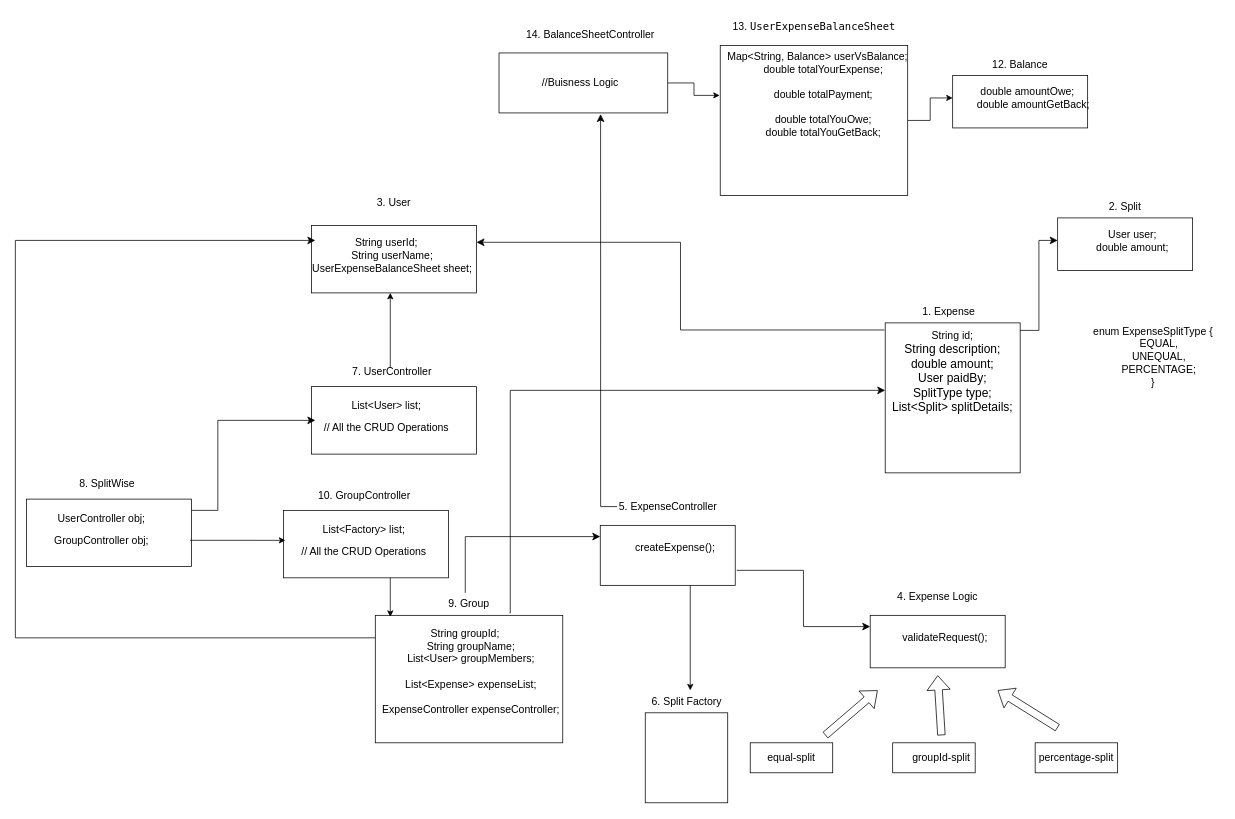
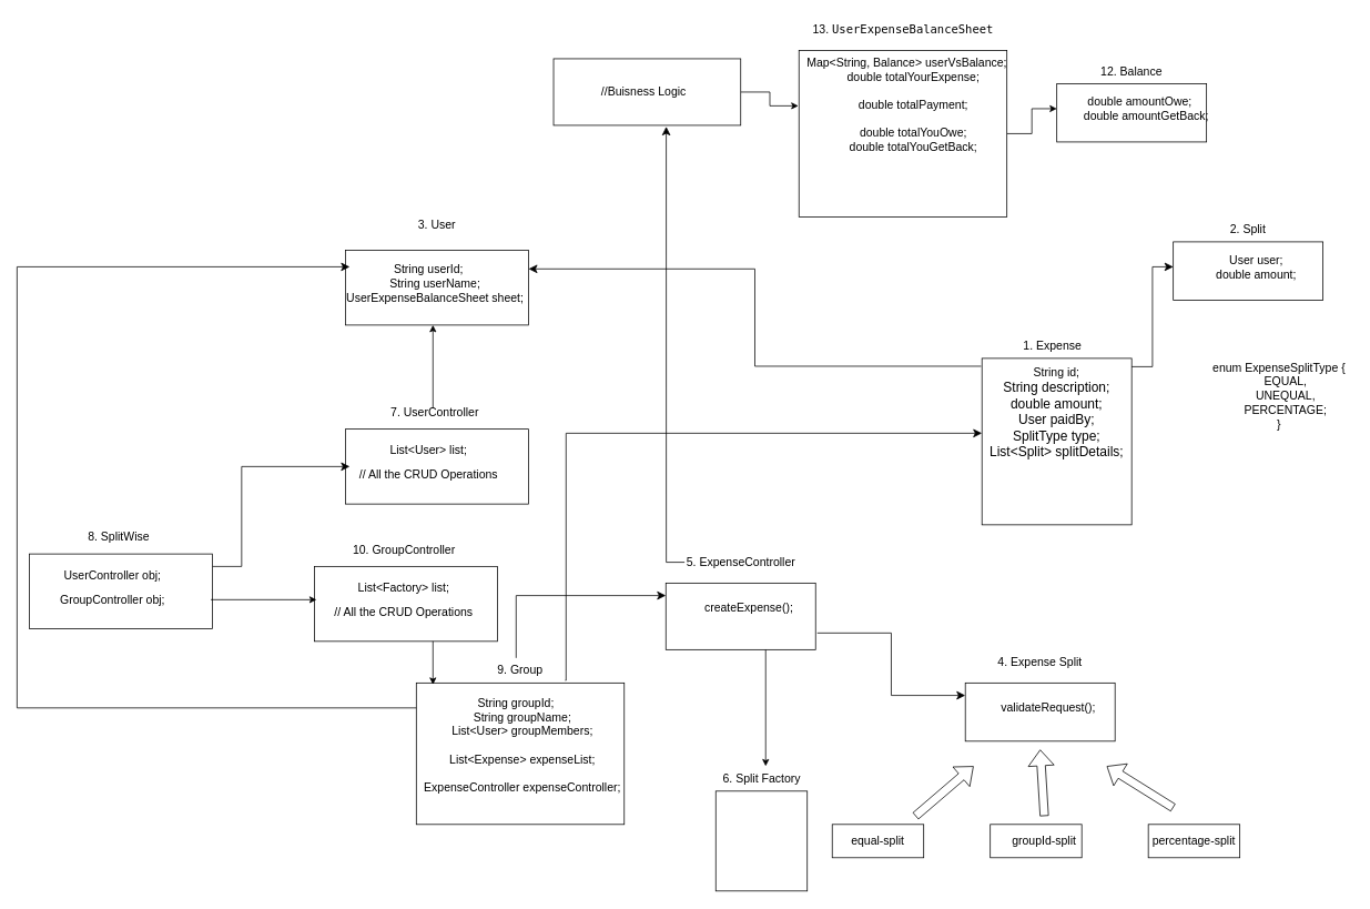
  <mxCell id="0" />
  <mxCell id="1" parent="0" />
  <mxCell id="2" value="" style="rounded=0;whiteSpace=wrap;html=1;" vertex="1" parent="1"><mxGeometry x="1180" y="430" width="180" height="200" as="geometry" /></mxCell>
  <mxCell id="3" value="&lt;font style=&quot;font-size: 14px;&quot;&gt;String id;&lt;/font&gt;&lt;div&gt;&lt;font size=&quot;3&quot;&gt;String description;&lt;/font&gt;&lt;/div&gt;&lt;div&gt;&lt;font size=&quot;3&quot;&gt;double amount;&lt;/font&gt;&lt;/div&gt;&lt;div&gt;&lt;font size=&quot;3&quot;&gt;User paidBy;&lt;/font&gt;&lt;/div&gt;&lt;div&gt;&lt;font size=&quot;3&quot;&gt;SplitType type;&lt;/font&gt;&lt;/div&gt;&lt;div&gt;&lt;font size=&quot;3&quot;&gt;List&amp;lt;Split&amp;gt; splitDetails;&lt;/font&gt;&lt;/div&gt;" style="text;html=1;align=center;verticalAlign=middle;whiteSpace=wrap;rounded=0;" vertex="1" parent="1"><mxGeometry x="1170" y="440" width="200" height="110" as="geometry" /></mxCell>
  <mxCell id="4" value="&lt;pre lang=&quot;java&quot; class=&quot;code highlight&quot;&gt;&lt;font face=&quot;Helvetica&quot; style=&quot;font-size: 14px;&quot;&gt;&lt;span class=&quot;hljs-keyword&quot;&gt;enum&lt;/span&gt;&lt;span class=&quot;&quot;&gt; &lt;/span&gt;&lt;span class=&quot;hljs-title.class&quot;&gt;ExpenseSplitType&lt;/span&gt;&lt;span class=&quot;&quot;&gt; {&lt;/span&gt;&lt;br/&gt;&lt;span class=&quot;&quot;&gt;    EQUAL,&lt;/span&gt;&lt;br/&gt;&lt;span class=&quot;&quot;&gt;    UNEQUAL,&lt;/span&gt;&lt;br/&gt;&lt;span class=&quot;&quot;&gt;    PERCENTAGE;&lt;/span&gt;&lt;br/&gt;&lt;span class=&quot;&quot;&gt;}&lt;/span&gt;&lt;/font&gt;&lt;br/&gt;&lt;/pre&gt;" style="text;html=1;align=center;verticalAlign=middle;whiteSpace=wrap;rounded=0;" vertex="1" parent="1"><mxGeometry x="1450" y="430" width="175" height="90" as="geometry" /></mxCell>
  <mxCell id="5" value="&lt;font style=&quot;font-size: 14px;&quot;&gt;1. Expense&lt;/font&gt;" style="text;html=1;align=center;verticalAlign=middle;whiteSpace=wrap;rounded=0;" vertex="1" parent="1"><mxGeometry x="1225" y="400" width="80" height="30" as="geometry" /></mxCell>
  <mxCell id="6" value="" style="rounded=0;whiteSpace=wrap;html=1;" vertex="1" parent="1"><mxGeometry x="1410" y="290" width="180" height="70" as="geometry" /></mxCell>
  <mxCell id="7" value="&lt;span style=&quot;font-size: 14px;&quot;&gt;User user;&lt;/span&gt;&lt;div&gt;&lt;span style=&quot;font-size: 14px;&quot;&gt;double amount;&lt;/span&gt;&lt;/div&gt;" style="text;html=1;align=center;verticalAlign=middle;whiteSpace=wrap;rounded=0;" vertex="1" parent="1"><mxGeometry x="1410" y="290" width="200" height="60" as="geometry" /></mxCell>
  <mxCell id="8" value="&lt;span style=&quot;font-size: 14px;&quot;&gt;2. Split&lt;/span&gt;" style="text;html=1;align=center;verticalAlign=middle;whiteSpace=wrap;rounded=0;" vertex="1" parent="1"><mxGeometry x="1460" y="260" width="80" height="30" as="geometry" /></mxCell>
  <mxCell id="9" value="" style="edgeStyle=elbowEdgeStyle;elbow=horizontal;endArrow=classic;html=1;curved=0;rounded=0;endSize=8;startSize=8;entryX=0;entryY=0.5;entryDx=0;entryDy=0;" edge="1" parent="1" target="7"><mxGeometry width="50" height="50" relative="1" as="geometry"><mxPoint x="1360" y="440" as="sourcePoint" /><mxPoint x="1290" y="580" as="targetPoint" /></mxGeometry></mxCell>
  <mxCell id="10" value="" style="rounded=0;whiteSpace=wrap;html=1;" vertex="1" parent="1"><mxGeometry x="415" y="300" width="220" height="90" as="geometry" /></mxCell>
  <mxCell id="11" value="&lt;pre lang=&quot;java&quot; class=&quot;code highlight&quot;&gt;&lt;font style=&quot;font-size: 14px;&quot; face=&quot;Helvetica&quot;&gt;&lt;span class=&quot;&quot;&gt;String userId;&lt;/span&gt;&lt;br&gt;&lt;span class=&quot;&quot;&gt;    String userName;&lt;/span&gt;&lt;br&gt;&lt;span class=&quot;&quot;&gt;    UserExpenseBalanceSheet sheet;&lt;/span&gt;&lt;/font&gt;&lt;br&gt;&lt;/pre&gt;" style="text;html=1;align=center;verticalAlign=middle;whiteSpace=wrap;rounded=0;" vertex="1" parent="1"><mxGeometry x="400" y="285" width="230" height="110" as="geometry" /></mxCell>
  <mxCell id="12" value="&lt;span style=&quot;font-size: 14px;&quot;&gt;3. User&lt;/span&gt;" style="text;html=1;align=center;verticalAlign=middle;whiteSpace=wrap;rounded=0;" vertex="1" parent="1"><mxGeometry x="485" y="255" width="80" height="30" as="geometry" /></mxCell>
  <mxCell id="13" value="" style="edgeStyle=elbowEdgeStyle;elbow=horizontal;endArrow=classic;html=1;curved=0;rounded=0;endSize=8;startSize=8;entryX=1;entryY=0.25;entryDx=0;entryDy=0;exitX=0.045;exitY=-0.005;exitDx=0;exitDy=0;exitPerimeter=0;" edge="1" parent="1" source="3" target="10"><mxGeometry width="50" height="50" relative="1" as="geometry"><mxPoint x="1090" y="640" as="sourcePoint" /><mxPoint x="1140" y="590" as="targetPoint" /></mxGeometry></mxCell>
  <mxCell id="14" value="" style="rounded=0;whiteSpace=wrap;html=1;" vertex="1" parent="1"><mxGeometry x="1160" y="820" width="180" height="70" as="geometry" /></mxCell>
  <mxCell id="15" value="&lt;span style=&quot;font-size: 14px;&quot;&gt;validateRequest();&lt;/span&gt;" style="text;html=1;align=center;verticalAlign=middle;whiteSpace=wrap;rounded=0;" vertex="1" parent="1"><mxGeometry x="1160" y="820" width="200" height="60" as="geometry" /></mxCell>
- <mxCell id="16" value="&lt;span style=&quot;font-size: 14px;&quot;&gt;4. Expense Logic&lt;/span&gt;" style="text;html=1;align=center;verticalAlign=middle;whiteSpace=wrap;rounded=0;" vertex="1" parent="1"><mxGeometry x="1195" y="780" width="110" height="30" as="geometry" /></mxCell>
+ <mxCell id="16" value="&lt;span style=&quot;font-size: 14px;&quot;&gt;4. Expense Split&lt;/span&gt;" style="text;html=1;align=center;verticalAlign=middle;whiteSpace=wrap;rounded=0;" vertex="1" parent="1"><mxGeometry x="1195" y="780" width="110" height="30" as="geometry" /></mxCell>
  <mxCell id="17" value="" style="rounded=0;whiteSpace=wrap;html=1;" vertex="1" parent="1"><mxGeometry x="1000" y="990" width="110" height="40" as="geometry" /></mxCell>
  <mxCell id="18" value="&lt;span style=&quot;font-size: 14px;&quot;&gt;equal-split&lt;/span&gt;" style="text;html=1;align=center;verticalAlign=middle;whiteSpace=wrap;rounded=0;" vertex="1" parent="1"><mxGeometry x="960" y="980" width="190" height="60" as="geometry" /></mxCell>
  <mxCell id="19" value="" style="rounded=0;whiteSpace=wrap;html=1;" vertex="1" parent="1"><mxGeometry x="1190" y="990" width="110" height="40" as="geometry" /></mxCell>
  <mxCell id="20" value="&lt;span style=&quot;font-size: 14px;&quot;&gt;groupId-split&lt;/span&gt;" style="text;html=1;align=center;verticalAlign=middle;whiteSpace=wrap;rounded=0;" vertex="1" parent="1"><mxGeometry x="1160" y="980" width="190" height="60" as="geometry" /></mxCell>
  <mxCell id="21" value="" style="rounded=0;whiteSpace=wrap;html=1;" vertex="1" parent="1"><mxGeometry x="1380" y="990" width="110" height="40" as="geometry" /></mxCell>
  <mxCell id="22" value="&lt;span style=&quot;font-size: 14px;&quot;&gt;percentage-split&lt;/span&gt;" style="text;html=1;align=center;verticalAlign=middle;whiteSpace=wrap;rounded=0;" vertex="1" parent="1"><mxGeometry x="1360" y="980" width="150" height="60" as="geometry" /></mxCell>
  <mxCell id="23" value="" style="shape=flexArrow;endArrow=classic;html=1;rounded=0;" edge="1" parent="1"><mxGeometry width="50" height="50" relative="1" as="geometry"><mxPoint x="1100" y="980" as="sourcePoint" /><mxPoint x="1170" y="920" as="targetPoint" /></mxGeometry></mxCell>
  <mxCell id="24" value="" style="shape=flexArrow;endArrow=classic;html=1;rounded=0;exitX=0.5;exitY=0;exitDx=0;exitDy=0;" edge="1" parent="1" source="20"><mxGeometry width="50" height="50" relative="1" as="geometry"><mxPoint x="1080" y="870" as="sourcePoint" /><mxPoint x="1250" y="900" as="targetPoint" /></mxGeometry></mxCell>
  <mxCell id="25" value="" style="shape=flexArrow;endArrow=classic;html=1;rounded=0;" edge="1" parent="1"><mxGeometry width="50" height="50" relative="1" as="geometry"><mxPoint x="1410" y="970" as="sourcePoint" /><mxPoint x="1330" y="920" as="targetPoint" /></mxGeometry></mxCell>
  <mxCell id="26" value="" style="rounded=0;whiteSpace=wrap;html=1;" vertex="1" parent="1"><mxGeometry x="800" y="700" width="180" height="80" as="geometry" /></mxCell>
  <mxCell id="27" value="&lt;span style=&quot;font-size: 14px;&quot;&gt;createExpense();&lt;/span&gt;" style="text;html=1;align=center;verticalAlign=middle;whiteSpace=wrap;rounded=0;" vertex="1" parent="1"><mxGeometry x="800" y="700" width="200" height="60" as="geometry" /></mxCell>
  <mxCell id="28" value="&lt;span style=&quot;font-size: 14px;&quot;&gt;5. ExpenseController&lt;/span&gt;" style="text;html=1;align=center;verticalAlign=middle;whiteSpace=wrap;rounded=0;" vertex="1" parent="1"><mxGeometry x="822.5" y="660" width="135" height="30" as="geometry" /></mxCell>
  <mxCell id="29" value="" style="edgeStyle=elbowEdgeStyle;elbow=horizontal;endArrow=classic;html=1;curved=0;rounded=0;endSize=8;startSize=8;entryX=0;entryY=0.25;entryDx=0;entryDy=0;exitX=0.91;exitY=1;exitDx=0;exitDy=0;exitPerimeter=0;" edge="1" parent="1" source="27" target="15"><mxGeometry width="50" height="50" relative="1" as="geometry"><mxPoint x="910" y="800" as="sourcePoint" /><mxPoint x="960" y="750" as="targetPoint" /></mxGeometry></mxCell>
  <mxCell id="30" value="" style="rounded=0;whiteSpace=wrap;html=1;" vertex="1" parent="1"><mxGeometry x="860" y="950" width="110" height="120" as="geometry" /></mxCell>
  <mxCell id="31" value="&lt;span style=&quot;font-size: 14px;&quot;&gt;6. Split Factory&lt;/span&gt;" style="text;html=1;align=center;verticalAlign=middle;whiteSpace=wrap;rounded=0;" vertex="1" parent="1"><mxGeometry x="847.5" y="920" width="135" height="30" as="geometry" /></mxCell>
  <mxCell id="32" value="" style="endArrow=classic;html=1;rounded=0;" edge="1" parent="1"><mxGeometry width="50" height="50" relative="1" as="geometry"><mxPoint x="920" y="780" as="sourcePoint" /><mxPoint x="920" y="920" as="targetPoint" /></mxGeometry></mxCell>
  <mxCell id="33" value="" style="rounded=0;whiteSpace=wrap;html=1;" vertex="1" parent="1"><mxGeometry x="415" y="515" width="220" height="90" as="geometry" /></mxCell>
  <mxCell id="34" value="&lt;pre lang=&quot;java&quot; class=&quot;code highlight&quot;&gt;&lt;font face=&quot;Helvetica&quot;&gt;&lt;span style=&quot;font-size: 14px;&quot;&gt;List&amp;lt;User&amp;gt; list;&lt;/span&gt;&lt;/font&gt;&lt;/pre&gt;&lt;pre lang=&quot;java&quot; class=&quot;code highlight&quot;&gt;&lt;font face=&quot;Helvetica&quot;&gt;&lt;span style=&quot;font-size: 14px;&quot;&gt;// All the CRUD Operations&lt;/span&gt;&lt;/font&gt;&lt;/pre&gt;" style="text;html=1;align=center;verticalAlign=middle;whiteSpace=wrap;rounded=0;" vertex="1" parent="1"><mxGeometry x="400" y="500" width="230" height="110" as="geometry" /></mxCell>
  <mxCell id="35" value="&lt;span style=&quot;font-size: 14px;&quot;&gt;7. UserController&lt;/span&gt;" style="text;html=1;align=center;verticalAlign=middle;whiteSpace=wrap;rounded=0;" vertex="1" parent="1"><mxGeometry x="460" y="480" width="125" height="30" as="geometry" /></mxCell>
  <mxCell id="36" value="" style="endArrow=classic;html=1;rounded=0;exitX=0.48;exitY=0.333;exitDx=0;exitDy=0;exitPerimeter=0;" edge="1" parent="1" source="35"><mxGeometry width="50" height="50" relative="1" as="geometry"><mxPoint x="600" y="670" as="sourcePoint" /><mxPoint x="520" y="390" as="targetPoint" /></mxGeometry></mxCell>
  <mxCell id="37" value="" style="rounded=0;whiteSpace=wrap;html=1;" vertex="1" parent="1"><mxGeometry x="35" y="665" width="220" height="90" as="geometry" /></mxCell>
  <mxCell id="38" value="&lt;pre lang=&quot;java&quot; class=&quot;code highlight&quot;&gt;&lt;font face=&quot;Helvetica&quot;&gt;&lt;span style=&quot;font-size: 14px;&quot;&gt;UserController obj;&lt;/span&gt;&lt;/font&gt;&lt;/pre&gt;&lt;pre lang=&quot;java&quot; class=&quot;code highlight&quot;&gt;&lt;font face=&quot;Helvetica&quot;&gt;&lt;span style=&quot;font-size: 14px;&quot;&gt;GroupController obj;&lt;/span&gt;&lt;/font&gt;&lt;/pre&gt;" style="text;html=1;align=center;verticalAlign=middle;whiteSpace=wrap;rounded=0;" vertex="1" parent="1"><mxGeometry x="20" y="650" width="230" height="110" as="geometry" /></mxCell>
  <mxCell id="39" value="&lt;span style=&quot;font-size: 14px;&quot;&gt;8. SplitWise&lt;/span&gt;" style="text;html=1;align=center;verticalAlign=middle;whiteSpace=wrap;rounded=0;" vertex="1" parent="1"><mxGeometry x="80" y="630" width="125" height="30" as="geometry" /></mxCell>
  <mxCell id="40" value="" style="edgeStyle=elbowEdgeStyle;elbow=horizontal;endArrow=classic;html=1;curved=0;rounded=0;endSize=8;startSize=8;exitX=1;exitY=0.167;exitDx=0;exitDy=0;exitPerimeter=0;" edge="1" parent="1" source="37"><mxGeometry width="50" height="50" relative="1" as="geometry"><mxPoint x="190" y="630" as="sourcePoint" /><mxPoint x="420" y="560" as="targetPoint" /><Array as="points"><mxPoint x="290" y="610" /></Array></mxGeometry></mxCell>
  <mxCell id="41" value="" style="rounded=0;whiteSpace=wrap;html=1;" vertex="1" parent="1"><mxGeometry x="500" y="820" width="250" height="170" as="geometry" /></mxCell>
  <mxCell id="42" value="&lt;pre lang=&quot;java&quot; class=&quot;code highlight&quot;&gt;&lt;font style=&quot;font-size: 14px;&quot; face=&quot;Helvetica&quot;&gt;&lt;span class=&quot;&quot;&gt;String groupId;&lt;/span&gt;&lt;br&gt;&lt;span class=&quot;&quot;&gt;    String groupName;&lt;/span&gt;&lt;br&gt;&lt;span class=&quot;&quot;&gt;    List&amp;lt;User&amp;gt; groupMembers;&lt;/span&gt;&lt;br&gt;&lt;br&gt;&lt;span class=&quot;&quot;&gt;    List&amp;lt;Expense&amp;gt; expenseList;&lt;/span&gt;&lt;br&gt;&lt;br&gt;&lt;span class=&quot;&quot;&gt;    ExpenseController expenseController;&lt;/span&gt;&lt;/font&gt;&lt;br&gt;&lt;/pre&gt;" style="text;html=1;align=center;verticalAlign=middle;whiteSpace=wrap;rounded=0;" vertex="1" parent="1"><mxGeometry x="520" y="840" width="200" height="110" as="geometry" /></mxCell>
  <mxCell id="43" value="&lt;span style=&quot;font-size: 14px;&quot;&gt;9. Group&lt;/span&gt;" style="text;html=1;align=center;verticalAlign=middle;whiteSpace=wrap;rounded=0;" vertex="1" parent="1"><mxGeometry x="585" y="790" width="80" height="30" as="geometry" /></mxCell>
  <mxCell id="44" value="" style="edgeStyle=elbowEdgeStyle;elbow=horizontal;endArrow=classic;html=1;curved=0;rounded=0;endSize=8;startSize=8;entryX=0;entryY=0.25;entryDx=0;entryDy=0;" edge="1" parent="1" target="27"><mxGeometry width="50" height="50" relative="1" as="geometry"><mxPoint x="620" y="790" as="sourcePoint" /><mxPoint x="740" y="810" as="targetPoint" /><Array as="points"><mxPoint x="620" y="730" /></Array></mxGeometry></mxCell>
  <mxCell id="45" value="" style="edgeStyle=elbowEdgeStyle;elbow=horizontal;endArrow=classic;html=1;curved=0;rounded=0;endSize=8;startSize=8;" edge="1" parent="1"><mxGeometry width="50" height="50" relative="1" as="geometry"><mxPoint x="500" y="850" as="sourcePoint" /><mxPoint x="420" y="320" as="targetPoint" /><Array as="points"><mxPoint x="20" y="490" /></Array></mxGeometry></mxCell>
  <mxCell id="46" value="" style="edgeStyle=elbowEdgeStyle;elbow=horizontal;endArrow=classic;html=1;curved=0;rounded=0;endSize=8;startSize=8;entryX=0.05;entryY=0.727;entryDx=0;entryDy=0;entryPerimeter=0;exitX=0.716;exitY=-0.018;exitDx=0;exitDy=0;exitPerimeter=0;" edge="1" parent="1" source="41" target="3"><mxGeometry width="50" height="50" relative="1" as="geometry"><mxPoint x="680" y="710" as="sourcePoint" /><mxPoint x="960" y="710" as="targetPoint" /><Array as="points"><mxPoint x="680" y="520" /></Array></mxGeometry></mxCell>
  <mxCell id="47" value="" style="rounded=0;whiteSpace=wrap;html=1;" vertex="1" parent="1"><mxGeometry x="377.5" y="680" width="220" height="90" as="geometry" /></mxCell>
  <mxCell id="48" value="&lt;pre lang=&quot;java&quot; class=&quot;code highlight&quot;&gt;&lt;font face=&quot;Helvetica&quot;&gt;&lt;span style=&quot;font-size: 14px;&quot;&gt;List&amp;lt;Factory&amp;gt; list;&lt;/span&gt;&lt;/font&gt;&lt;/pre&gt;&lt;pre lang=&quot;java&quot; class=&quot;code highlight&quot;&gt;&lt;font face=&quot;Helvetica&quot;&gt;&lt;span style=&quot;font-size: 14px;&quot;&gt;// All the CRUD Operations&lt;/span&gt;&lt;/font&gt;&lt;/pre&gt;" style="text;html=1;align=center;verticalAlign=middle;whiteSpace=wrap;rounded=0;" vertex="1" parent="1"><mxGeometry x="370" y="665" width="230" height="110" as="geometry" /></mxCell>
  <mxCell id="49" value="&lt;span style=&quot;font-size: 14px;&quot;&gt;10. GroupController&lt;/span&gt;" style="text;html=1;align=center;verticalAlign=middle;whiteSpace=wrap;rounded=0;" vertex="1" parent="1"><mxGeometry x="422.5" y="645" width="125" height="30" as="geometry" /></mxCell>
  <mxCell id="50" value="" style="endArrow=classic;html=1;rounded=0;exitX=1.013;exitY=0.636;exitDx=0;exitDy=0;exitPerimeter=0;" edge="1" parent="1" source="38"><mxGeometry width="50" height="50" relative="1" as="geometry"><mxPoint x="260" y="720" as="sourcePoint" /><mxPoint x="380" y="720" as="targetPoint" /></mxGeometry></mxCell>
  <mxCell id="51" value="" style="endArrow=classic;html=1;rounded=0;" edge="1" parent="1"><mxGeometry width="50" height="50" relative="1" as="geometry"><mxPoint x="520" y="770" as="sourcePoint" /><mxPoint x="520" y="822" as="targetPoint" /></mxGeometry></mxCell>
  <mxCell id="52" value="" style="rounded=0;whiteSpace=wrap;html=1;" vertex="1" parent="1"><mxGeometry x="1270" y="100" width="180" height="70" as="geometry" /></mxCell>
  <mxCell id="53" value="&lt;pre lang=&quot;java&quot; class=&quot;code highlight&quot;&gt;&lt;font face=&quot;Helvetica&quot; style=&quot;font-size: 14px;&quot;&gt;&lt;span class=&quot;hljs-type&quot;&gt;double&lt;/span&gt;&lt;span class=&quot;&quot;&gt; amountOwe;&lt;/span&gt;&lt;br/&gt;&lt;span class=&quot;&quot;&gt;    &lt;/span&gt;&lt;span class=&quot;hljs-type&quot;&gt;double&lt;/span&gt;&lt;span class=&quot;&quot;&gt; amountGetBack;&lt;/span&gt;&lt;/font&gt;&lt;br/&gt;&lt;/pre&gt;" style="text;html=1;align=center;verticalAlign=middle;whiteSpace=wrap;rounded=0;" vertex="1" parent="1"><mxGeometry x="1270" y="100" width="200" height="60" as="geometry" /></mxCell>
  <mxCell id="54" value="&lt;span style=&quot;font-size: 14px;&quot;&gt;12. Balance&lt;/span&gt;" style="text;html=1;align=center;verticalAlign=middle;whiteSpace=wrap;rounded=0;" vertex="1" parent="1"><mxGeometry x="1320" y="70" width="80" height="30" as="geometry" /></mxCell>
  <mxCell id="55" value="" style="edgeStyle=orthogonalEdgeStyle;rounded=0;orthogonalLoop=1;jettySize=auto;html=1;" edge="1" parent="1" source="56" target="53"><mxGeometry relative="1" as="geometry" /></mxCell>
  <mxCell id="56" value="" style="rounded=0;whiteSpace=wrap;html=1;" vertex="1" parent="1"><mxGeometry x="960" y="60" width="250" height="200" as="geometry" /></mxCell>
  <mxCell id="57" value="&lt;pre lang=&quot;java&quot; class=&quot;code highlight&quot;&gt;&lt;font style=&quot;font-size: 14px;&quot; face=&quot;Helvetica&quot;&gt;&lt;span class=&quot;&quot;&gt;Map&amp;lt;String, Balance&amp;gt; userVsBalance;&lt;/span&gt;&lt;br/&gt;&lt;span class=&quot;&quot;&gt;    &lt;/span&gt;&lt;span class=&quot;hljs-type&quot;&gt;double&lt;/span&gt;&lt;span class=&quot;&quot;&gt; totalYourExpense;&lt;/span&gt;&lt;br/&gt;&lt;br/&gt;&lt;span class=&quot;&quot;&gt;    &lt;/span&gt;&lt;span class=&quot;hljs-type&quot;&gt;double&lt;/span&gt;&lt;span class=&quot;&quot;&gt; totalPayment;&lt;/span&gt;&lt;br/&gt;&lt;br/&gt;&lt;span class=&quot;&quot;&gt;    &lt;/span&gt;&lt;span class=&quot;hljs-type&quot;&gt;double&lt;/span&gt;&lt;span class=&quot;&quot;&gt; totalYouOwe;&lt;/span&gt;&lt;br/&gt;&lt;span class=&quot;&quot;&gt;    &lt;/span&gt;&lt;span class=&quot;hljs-type&quot;&gt;double&lt;/span&gt;&lt;span class=&quot;&quot;&gt; totalYouGetBack;&lt;/span&gt;&lt;/font&gt;&lt;br/&gt;&lt;/pre&gt;" style="text;html=1;align=center;verticalAlign=middle;whiteSpace=wrap;rounded=0;" vertex="1" parent="1"><mxGeometry x="990" y="70" width="200" height="110" as="geometry" /></mxCell>
  <mxCell id="58" value="&lt;font face=&quot;Helvetica&quot; style=&quot;font-size: 14px;&quot;&gt;13.&amp;nbsp;&lt;code&gt;UserExpenseBalanceSheet&lt;/code&gt;&lt;/font&gt;" style="text;html=1;align=center;verticalAlign=middle;whiteSpace=wrap;rounded=0;" vertex="1" parent="1"><mxGeometry x="982.5" y="20" width="205" height="30" as="geometry" /></mxCell>
  <mxCell id="59" value="" style="edgeStyle=orthogonalEdgeStyle;rounded=0;orthogonalLoop=1;jettySize=auto;html=1;entryX=-0.003;entryY=0.333;entryDx=0;entryDy=0;entryPerimeter=0;" edge="1" parent="1" source="60" target="56"><mxGeometry relative="1" as="geometry" /></mxCell>
  <mxCell id="60" value="&lt;font style=&quot;font-size: 14px;&quot;&gt;//Buisness Logic&amp;nbsp;&amp;nbsp;&lt;/font&gt;" style="rounded=0;whiteSpace=wrap;html=1;" vertex="1" parent="1"><mxGeometry x="665" y="70" width="225" height="80" as="geometry" /></mxCell>
- <mxCell id="61" value="&lt;font style=&quot;font-size: 14px;&quot;&gt;14. BalanceSheetController&lt;/font&gt;" style="text;html=1;align=center;verticalAlign=middle;whiteSpace=wrap;rounded=0;" vertex="1" parent="1"><mxGeometry x="692.5" y="30" width="187.5" height="30" as="geometry" /></mxCell>
  <mxCell id="62" value="" style="edgeStyle=segmentEdgeStyle;endArrow=classic;html=1;curved=0;rounded=0;endSize=8;startSize=8;entryX=0.602;entryY=1.019;entryDx=0;entryDy=0;entryPerimeter=0;exitX=0;exitY=0.5;exitDx=0;exitDy=0;" edge="1" parent="1" source="28" target="60"><mxGeometry width="50" height="50" relative="1" as="geometry"><mxPoint x="960" y="350" as="sourcePoint" /><mxPoint x="1010" y="300" as="targetPoint" /></mxGeometry></mxCell>
